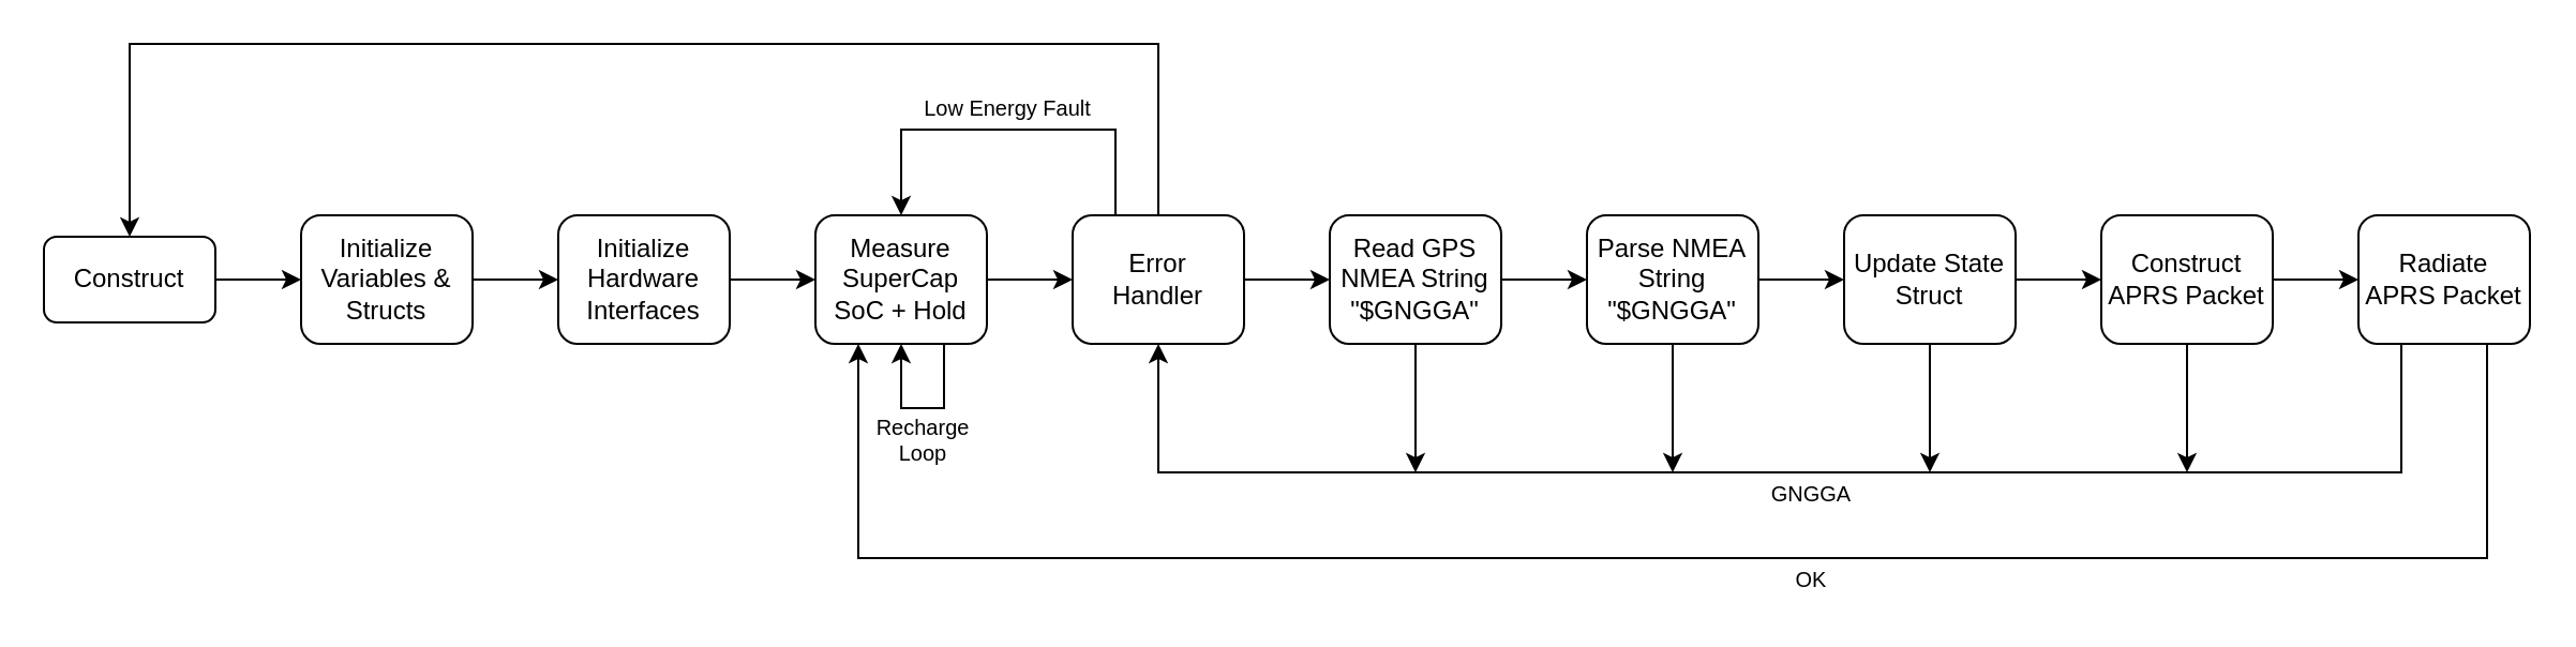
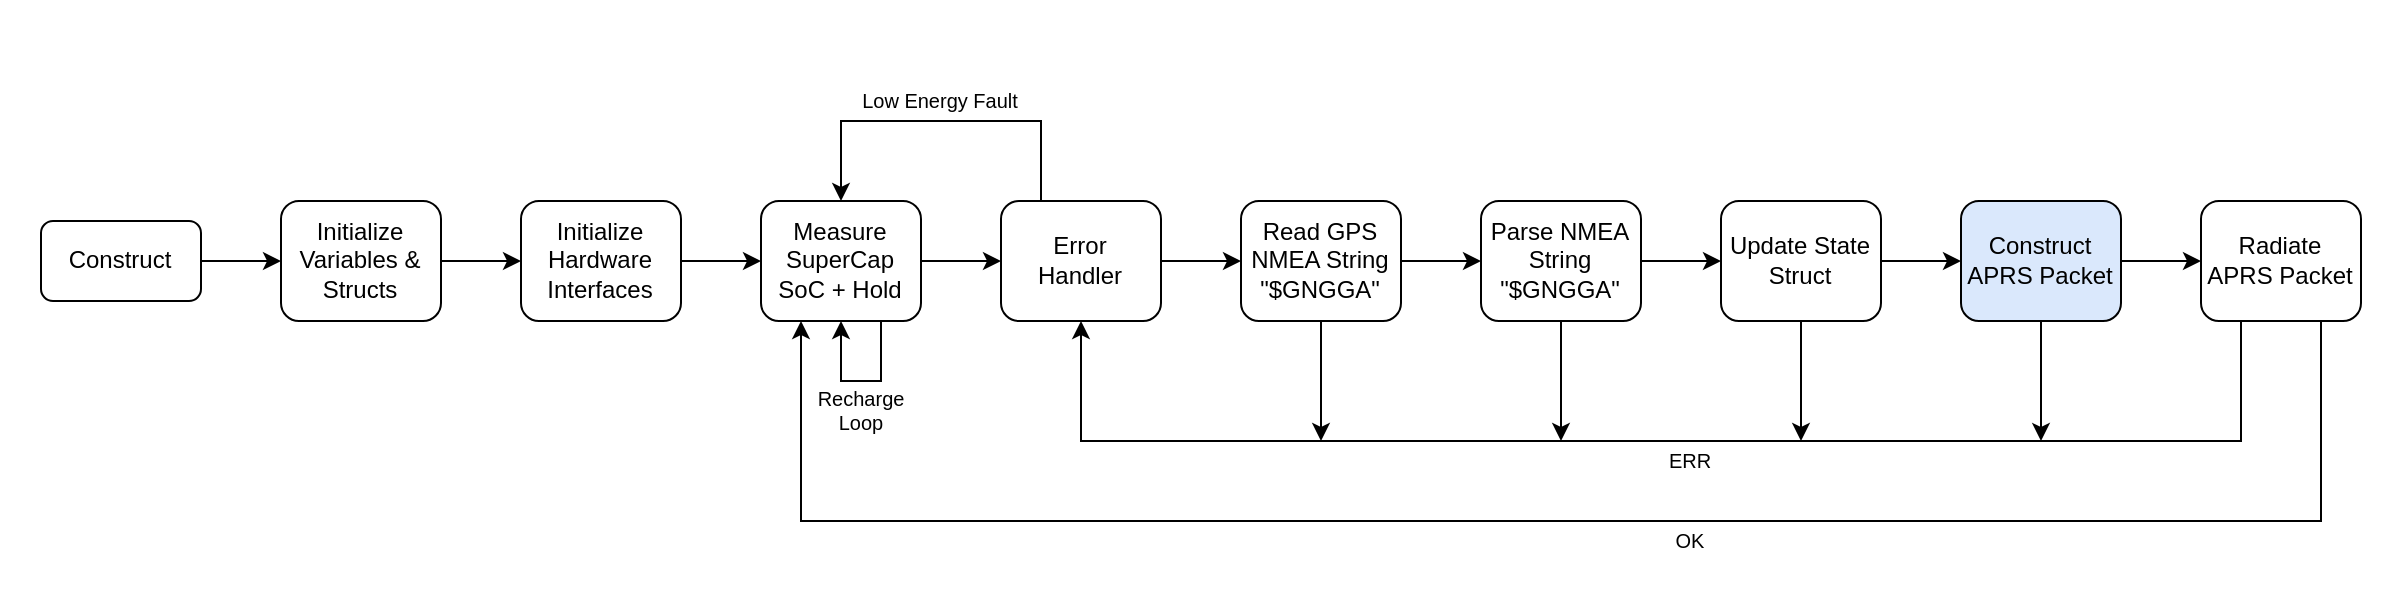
  <mxCell id="0" />
  <mxCell id="1" parent="0" />
  <mxCell id="2" style="edgeStyle=orthogonalEdgeStyle;rounded=0;orthogonalLoop=1;jettySize=auto;html=1;exitX=1;exitY=0.5;exitDx=0;exitDy=0;" edge="1" parent="1" source="3" target="17"><mxGeometry relative="1" as="geometry" /></mxCell>
  <mxCell id="3" value="Construct" style="rounded=1;whiteSpace=wrap;html=1;" vertex="1" parent="1"><mxGeometry x="20" y="110" width="80" height="40" as="geometry" /></mxCell>
  <mxCell id="4" style="edgeStyle=orthogonalEdgeStyle;rounded=0;orthogonalLoop=1;jettySize=auto;html=1;exitX=1;exitY=0.5;exitDx=0;exitDy=0;entryX=0;entryY=0.5;entryDx=0;entryDy=0;" edge="1" parent="1" source="5" target="25"><mxGeometry relative="1" as="geometry" /></mxCell>
  <mxCell id="5" value="Initialize&lt;br&gt;Hardware&lt;br&gt;Interfaces" style="rounded=1;whiteSpace=wrap;html=1;" vertex="1" parent="1"><mxGeometry x="260" y="100" width="80" height="60" as="geometry" /></mxCell>
  <mxCell id="6" style="edgeStyle=orthogonalEdgeStyle;rounded=0;orthogonalLoop=1;jettySize=auto;html=1;exitX=1;exitY=0.5;exitDx=0;exitDy=0;entryX=0;entryY=0.5;entryDx=0;entryDy=0;" edge="1" parent="1" source="9" target="12"><mxGeometry relative="1" as="geometry" /></mxCell>
- <mxCell id="7" style="edgeStyle=orthogonalEdgeStyle;rounded=0;orthogonalLoop=1;jettySize=auto;html=1;exitX=0.5;exitY=0;exitDx=0;exitDy=0;entryX=0.5;entryY=0;entryDx=0;entryDy=0;fontSize=10;" edge="1" parent="1" source="9" target="3"><mxGeometry relative="1" as="geometry"><Array as="points"><mxPoint x="540" y="20" /><mxPoint x="60" y="20" /></Array></mxGeometry></mxCell>
  <mxCell id="8" style="edgeStyle=orthogonalEdgeStyle;rounded=0;orthogonalLoop=1;jettySize=auto;html=1;exitX=0.25;exitY=0;exitDx=0;exitDy=0;entryX=0.5;entryY=0;entryDx=0;entryDy=0;fontSize=10;" edge="1" parent="1" source="9" target="25"><mxGeometry relative="1" as="geometry"><Array as="points"><mxPoint x="520" y="60" /><mxPoint x="420" y="60" /></Array></mxGeometry></mxCell>
  <mxCell id="9" value="Error&lt;br&gt;Handler" style="rounded=1;whiteSpace=wrap;html=1;" vertex="1" parent="1"><mxGeometry x="500" y="100" width="80" height="60" as="geometry" /></mxCell>
  <mxCell id="10" style="edgeStyle=orthogonalEdgeStyle;rounded=0;orthogonalLoop=1;jettySize=auto;html=1;exitX=1;exitY=0.5;exitDx=0;exitDy=0;entryX=0;entryY=0.5;entryDx=0;entryDy=0;" edge="1" parent="1" source="12" target="15"><mxGeometry relative="1" as="geometry" /></mxCell>
  <mxCell id="11" style="edgeStyle=orthogonalEdgeStyle;rounded=0;orthogonalLoop=1;jettySize=auto;html=1;exitX=0.5;exitY=1;exitDx=0;exitDy=0;fontSize=10;" edge="1" parent="1" source="12"><mxGeometry relative="1" as="geometry"><mxPoint x="660" y="220" as="targetPoint" /></mxGeometry></mxCell>
  <mxCell id="12" value="Read GPS NMEA String&lt;br&gt;&quot;$GNGGA&quot;" style="rounded=1;whiteSpace=wrap;html=1;" vertex="1" parent="1"><mxGeometry x="620" y="100" width="80" height="60" as="geometry" /></mxCell>
  <mxCell id="13" style="edgeStyle=orthogonalEdgeStyle;rounded=0;orthogonalLoop=1;jettySize=auto;html=1;exitX=1;exitY=0.5;exitDx=0;exitDy=0;entryX=0;entryY=0.5;entryDx=0;entryDy=0;" edge="1" parent="1" source="15" target="20"><mxGeometry relative="1" as="geometry" /></mxCell>
  <mxCell id="14" style="edgeStyle=orthogonalEdgeStyle;rounded=0;orthogonalLoop=1;jettySize=auto;html=1;exitX=0.5;exitY=1;exitDx=0;exitDy=0;fontSize=10;" edge="1" parent="1" source="15"><mxGeometry relative="1" as="geometry"><mxPoint x="780" y="220" as="targetPoint" /></mxGeometry></mxCell>
  <mxCell id="15" value="Parse NMEA String&lt;br&gt;&quot;$GNGGA&quot;" style="rounded=1;whiteSpace=wrap;html=1;" vertex="1" parent="1"><mxGeometry x="740" y="100" width="80" height="60" as="geometry" /></mxCell>
  <mxCell id="16" style="edgeStyle=orthogonalEdgeStyle;rounded=0;orthogonalLoop=1;jettySize=auto;html=1;exitX=1;exitY=0.5;exitDx=0;exitDy=0;entryX=0;entryY=0.5;entryDx=0;entryDy=0;" edge="1" parent="1" source="17" target="5"><mxGeometry relative="1" as="geometry" /></mxCell>
  <mxCell id="17" value="Initialize&lt;br&gt;Variables &amp;amp; Structs" style="rounded=1;whiteSpace=wrap;html=1;" vertex="1" parent="1"><mxGeometry x="140" y="100" width="80" height="60" as="geometry" /></mxCell>
  <mxCell id="18" style="edgeStyle=orthogonalEdgeStyle;rounded=0;orthogonalLoop=1;jettySize=auto;html=1;exitX=1;exitY=0.5;exitDx=0;exitDy=0;entryX=0;entryY=0.5;entryDx=0;entryDy=0;" edge="1" parent="1" source="20" target="23"><mxGeometry relative="1" as="geometry" /></mxCell>
  <mxCell id="19" style="edgeStyle=orthogonalEdgeStyle;rounded=0;orthogonalLoop=1;jettySize=auto;html=1;fontSize=10;exitX=0.5;exitY=1;exitDx=0;exitDy=0;" edge="1" parent="1" source="20"><mxGeometry relative="1" as="geometry"><mxPoint x="900" y="220" as="targetPoint" /><mxPoint x="900" y="170" as="sourcePoint" /></mxGeometry></mxCell>
  <mxCell id="20" value="Update State Struct" style="rounded=1;whiteSpace=wrap;html=1;" vertex="1" parent="1"><mxGeometry x="860" y="100" width="80" height="60" as="geometry" /></mxCell>
  <mxCell id="21" style="edgeStyle=orthogonalEdgeStyle;rounded=0;orthogonalLoop=1;jettySize=auto;html=1;exitX=1;exitY=0.5;exitDx=0;exitDy=0;entryX=0;entryY=0.5;entryDx=0;entryDy=0;" edge="1" parent="1" source="23" target="27"><mxGeometry relative="1" as="geometry" /></mxCell>
  <mxCell id="22" style="edgeStyle=orthogonalEdgeStyle;rounded=0;orthogonalLoop=1;jettySize=auto;html=1;exitX=0.5;exitY=1;exitDx=0;exitDy=0;fontSize=10;" edge="1" parent="1" source="23"><mxGeometry relative="1" as="geometry"><mxPoint x="1020" y="220" as="targetPoint" /></mxGeometry></mxCell>
- <mxCell id="23" value="Construct&lt;br&gt;APRS Packet" style="rounded=1;whiteSpace=wrap;html=1;" vertex="1" parent="1"><mxGeometry x="980" y="100" width="80" height="60" as="geometry" /></mxCell>
+ <mxCell id="23" value="Construct&lt;br&gt;APRS Packet" style="rounded=1;whiteSpace=wrap;html=1;fillColor=#dae8fc;" vertex="1" parent="1"><mxGeometry x="980" y="100" width="80" height="60" as="geometry" /></mxCell>
  <mxCell id="24" style="edgeStyle=orthogonalEdgeStyle;rounded=0;orthogonalLoop=1;jettySize=auto;html=1;exitX=1;exitY=0.5;exitDx=0;exitDy=0;" edge="1" parent="1" source="25" target="9"><mxGeometry relative="1" as="geometry" /></mxCell>
  <mxCell id="25" value="Measure SuperCap&lt;br&gt;SoC + Hold" style="rounded=1;whiteSpace=wrap;html=1;" vertex="1" parent="1"><mxGeometry x="380" y="100" width="80" height="60" as="geometry" /></mxCell>
  <mxCell id="26" style="edgeStyle=orthogonalEdgeStyle;rounded=0;orthogonalLoop=1;jettySize=auto;html=1;exitX=0.25;exitY=1;exitDx=0;exitDy=0;entryX=0.5;entryY=1;entryDx=0;entryDy=0;fontSize=10;" edge="1" parent="1" source="27" target="9"><mxGeometry relative="1" as="geometry"><Array as="points"><mxPoint x="1120" y="220" /><mxPoint x="540" y="220" /></Array></mxGeometry></mxCell>
  <mxCell id="27" value="Radiate&lt;br&gt;APRS Packet" style="rounded=1;whiteSpace=wrap;html=1;" vertex="1" parent="1"><mxGeometry x="1100" y="100" width="80" height="60" as="geometry" /></mxCell>
  <mxCell id="28" style="edgeStyle=orthogonalEdgeStyle;rounded=0;orthogonalLoop=1;jettySize=auto;html=1;exitX=0.75;exitY=1;exitDx=0;exitDy=0;" edge="1" parent="1" source="27"><mxGeometry relative="1" as="geometry"><mxPoint x="1260" y="160" as="sourcePoint" /><mxPoint x="400" y="160" as="targetPoint" /><Array as="points"><mxPoint x="1160" y="260" /><mxPoint x="400" y="260" /></Array></mxGeometry></mxCell>
  <mxCell id="29" style="edgeStyle=orthogonalEdgeStyle;rounded=0;orthogonalLoop=1;jettySize=auto;html=1;exitX=0.75;exitY=1;exitDx=0;exitDy=0;entryX=0.5;entryY=1;entryDx=0;entryDy=0;" edge="1" parent="1" source="25" target="25"><mxGeometry relative="1" as="geometry"><Array as="points"><mxPoint x="440" y="190" /><mxPoint x="420" y="190" /></Array></mxGeometry></mxCell>
  <mxCell id="30" value="Recharge&lt;br style=&quot;font-size: 10px;&quot;&gt;Loop" style="text;html=1;align=center;verticalAlign=middle;resizable=0;points=[];autosize=1;fontSize=10;" vertex="1" parent="1"><mxGeometry x="400" y="190" width="60" height="30" as="geometry" /></mxCell>
  <mxCell id="31" value="Low Energy Fault" style="text;html=1;strokeColor=none;fillColor=none;align=center;verticalAlign=middle;whiteSpace=wrap;rounded=0;fontSize=10;" vertex="1" parent="1"><mxGeometry x="420" y="40" width="100" height="20" as="geometry" /></mxCell>
  <mxCell id="32" value="OK" style="text;html=1;strokeColor=none;fillColor=none;align=center;verticalAlign=middle;whiteSpace=wrap;rounded=0;fontSize=10;" vertex="1" parent="1"><mxGeometry x="800" y="260" width="90" height="20" as="geometry" /></mxCell>
- <mxCell id="33" value="GNGGA" style="text;html=1;strokeColor=none;fillColor=none;align=center;verticalAlign=middle;whiteSpace=wrap;rounded=0;fontSize=10;" vertex="1" parent="1"><mxGeometry x="800" y="220" width="90" height="20" as="geometry" /></mxCell>
+ <mxCell id="33" value="ERR" style="text;html=1;strokeColor=none;fillColor=none;align=center;verticalAlign=middle;whiteSpace=wrap;rounded=0;fontSize=10;" vertex="1" parent="1"><mxGeometry x="800" y="220" width="90" height="20" as="geometry" /></mxCell>
